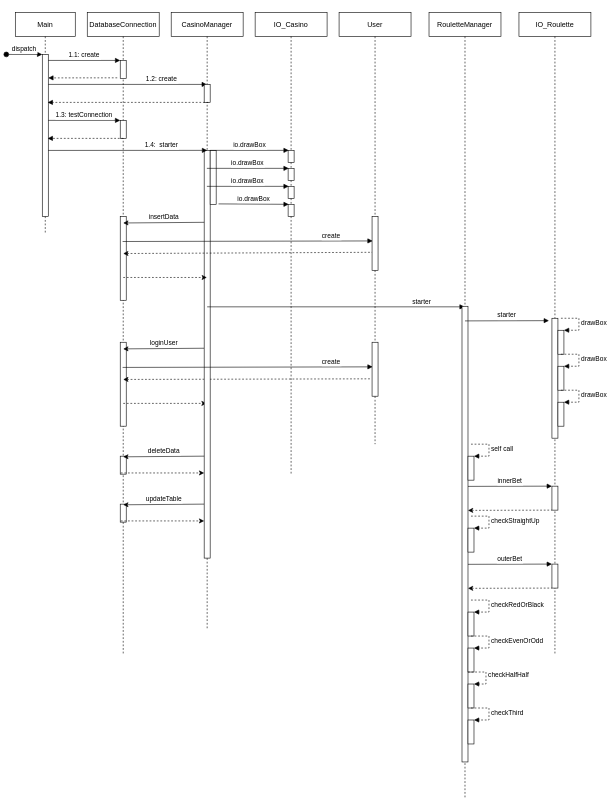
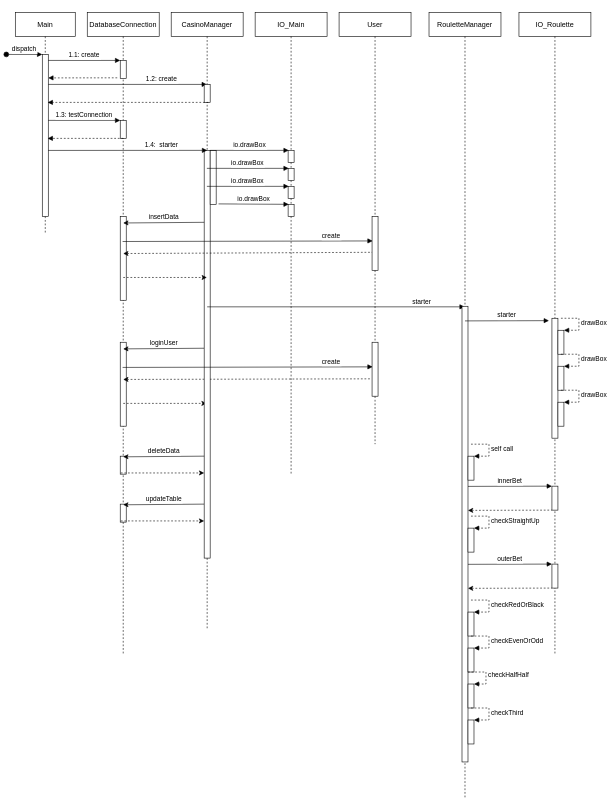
  <mxCell id="0" />
  <mxCell id="1" parent="0" />
  <mxCell id="2" value="Main" style="shape=umlLifeline;perimeter=lifelinePerimeter;container=1;collapsible=0;recursiveResize=0;rounded=0;shadow=0;strokeWidth=1;" parent="1" vertex="1"><mxGeometry x="20" y="20" width="100" height="370" as="geometry" /></mxCell>
  <mxCell id="3" value="" style="points=[];perimeter=orthogonalPerimeter;rounded=0;shadow=0;strokeWidth=1;" parent="2" vertex="1"><mxGeometry x="45" y="70" width="10" height="270" as="geometry" /></mxCell>
  <mxCell id="4" value="dispatch" style="verticalAlign=bottom;startArrow=oval;endArrow=block;startSize=8;shadow=0;strokeWidth=1;" parent="2" target="3" edge="1"><mxGeometry relative="1" as="geometry"><mxPoint x="-15" y="70" as="sourcePoint" /></mxGeometry></mxCell>
  <mxCell id="5" value="DatabaseConnection" style="shape=umlLifeline;perimeter=lifelinePerimeter;container=1;collapsible=0;recursiveResize=0;rounded=0;shadow=0;strokeWidth=1;" parent="1" vertex="1"><mxGeometry x="140" y="20" width="120" height="1070" as="geometry" /></mxCell>
  <mxCell id="6" value="" style="points=[];perimeter=orthogonalPerimeter;rounded=0;shadow=0;strokeWidth=1;" parent="5" vertex="1"><mxGeometry x="55" y="80" width="10" height="30" as="geometry" /></mxCell>
  <mxCell id="7" value="1.2: create" style="verticalAlign=bottom;endArrow=block;shadow=0;strokeWidth=1;" edge="1" parent="5" target="21"><mxGeometry x="0.429" relative="1" as="geometry"><mxPoint x="-65" y="120" as="sourcePoint" /><mxPoint x="55" y="120" as="targetPoint" /><mxPoint as="offset" /></mxGeometry></mxCell>
  <mxCell id="8" value="" style="points=[];perimeter=orthogonalPerimeter;rounded=0;shadow=0;strokeWidth=1;" vertex="1" parent="5"><mxGeometry x="55" y="180" width="10" height="30" as="geometry" /></mxCell>
  <mxCell id="9" value="1.3: testConnection" style="verticalAlign=bottom;endArrow=block;entryX=0;entryY=0;shadow=0;strokeWidth=1;" edge="1" parent="5"><mxGeometry relative="1" as="geometry"><mxPoint x="-65" y="180" as="sourcePoint" /><mxPoint x="55" y="180" as="targetPoint" /></mxGeometry></mxCell>
  <mxCell id="10" value="" style="verticalAlign=bottom;endArrow=block;shadow=0;strokeWidth=1;dashed=1;" edge="1" parent="5"><mxGeometry relative="1" as="geometry"><mxPoint x="60" y="210" as="sourcePoint" /><mxPoint x="-66" y="210" as="targetPoint" /></mxGeometry></mxCell>
  <mxCell id="11" value="" style="points=[];perimeter=orthogonalPerimeter;rounded=0;shadow=0;strokeWidth=1;" vertex="1" parent="5"><mxGeometry x="55" y="340" width="10" height="140" as="geometry" /></mxCell>
  <mxCell id="12" value="" style="points=[];perimeter=orthogonalPerimeter;rounded=0;shadow=0;strokeWidth=1;" vertex="1" parent="5"><mxGeometry x="55" y="550" width="10" height="140" as="geometry" /></mxCell>
  <mxCell id="13" value="loginUser" style="verticalAlign=bottom;endArrow=none;entryX=0.1;entryY=0;shadow=0;strokeWidth=1;entryDx=0;entryDy=0;entryPerimeter=0;exitX=0.6;exitY=0.396;exitDx=0;exitDy=0;exitPerimeter=0;endFill=0;startArrow=classic;startFill=1;" edge="1" parent="5"><mxGeometry relative="1" as="geometry"><mxPoint x="60" y="561.08" as="sourcePoint" /><mxPoint x="195" y="560" as="targetPoint" /></mxGeometry></mxCell>
  <mxCell id="14" value="" style="verticalAlign=bottom;endArrow=classic;entryX=0.492;entryY=0.574;shadow=0;strokeWidth=1;entryDx=0;entryDy=0;entryPerimeter=0;endFill=1;startArrow=none;startFill=0;dashed=1;" edge="1" parent="5"><mxGeometry relative="1" as="geometry"><mxPoint x="60" y="652" as="sourcePoint" /><mxPoint x="199.04" y="651.98" as="targetPoint" /></mxGeometry></mxCell>
  <mxCell id="15" value="" style="verticalAlign=bottom;endArrow=none;shadow=0;strokeWidth=1;exitX=0.7;exitY=0.196;exitDx=0;exitDy=0;exitPerimeter=0;entryX=-0.218;entryY=0.678;entryDx=0;entryDy=0;entryPerimeter=0;startArrow=classic;startFill=1;endFill=0;dashed=1;" edge="1" parent="5" target="41"><mxGeometry x="0.669" relative="1" as="geometry"><mxPoint x="60" y="612.05" as="sourcePoint" /><mxPoint x="476" y="610" as="targetPoint" /><mxPoint as="offset" /></mxGeometry></mxCell>
  <mxCell id="16" value="" style="html=1;points=[];perimeter=orthogonalPerimeter;" vertex="1" parent="5"><mxGeometry x="55" y="740" width="10" height="30" as="geometry" /></mxCell>
  <mxCell id="17" value="" style="html=1;points=[];perimeter=orthogonalPerimeter;" vertex="1" parent="5"><mxGeometry x="55" y="820" width="10" height="30" as="geometry" /></mxCell>
  <mxCell id="18" value="updateTable" style="verticalAlign=bottom;endArrow=none;entryX=0.1;entryY=0;shadow=0;strokeWidth=1;entryDx=0;entryDy=0;entryPerimeter=0;exitX=0.6;exitY=0.396;exitDx=0;exitDy=0;exitPerimeter=0;endFill=0;startArrow=classic;startFill=1;" edge="1" parent="5"><mxGeometry relative="1" as="geometry"><mxPoint x="60" y="821.08" as="sourcePoint" /><mxPoint x="195" y="820" as="targetPoint" /></mxGeometry></mxCell>
  <mxCell id="19" value="" style="verticalAlign=bottom;endArrow=classic;entryX=0.492;entryY=0.574;shadow=0;strokeWidth=1;entryDx=0;entryDy=0;entryPerimeter=0;endFill=1;startArrow=none;startFill=0;dashed=1;" edge="1" parent="5"><mxGeometry relative="1" as="geometry"><mxPoint x="55.96" y="848.02" as="sourcePoint" /><mxPoint x="195" y="848" as="targetPoint" /></mxGeometry></mxCell>
  <mxCell id="20" value="1.1: create" style="verticalAlign=bottom;endArrow=block;entryX=0;entryY=0;shadow=0;strokeWidth=1;" parent="1" source="3" target="6" edge="1"><mxGeometry relative="1" as="geometry"><mxPoint x="175" y="100" as="sourcePoint" /></mxGeometry></mxCell>
  <mxCell id="21" value="CasinoManager" style="shape=umlLifeline;perimeter=lifelinePerimeter;container=1;collapsible=0;recursiveResize=0;rounded=0;shadow=0;strokeWidth=1;" vertex="1" parent="1"><mxGeometry x="280" y="20" width="120" height="1030" as="geometry" /></mxCell>
  <mxCell id="22" value="" style="points=[];perimeter=orthogonalPerimeter;rounded=0;shadow=0;strokeWidth=1;" vertex="1" parent="21"><mxGeometry x="55" y="120" width="10" height="30" as="geometry" /></mxCell>
  <mxCell id="23" value="" style="verticalAlign=bottom;endArrow=block;shadow=0;strokeWidth=1;dashed=1;exitX=0.7;exitY=1;exitDx=0;exitDy=0;exitPerimeter=0;" edge="1" parent="21" source="22"><mxGeometry relative="1" as="geometry"><mxPoint x="49" y="150" as="sourcePoint" /><mxPoint x="-206" y="150" as="targetPoint" /></mxGeometry></mxCell>
  <mxCell id="24" value="" style="points=[];perimeter=orthogonalPerimeter;rounded=0;shadow=0;strokeWidth=1;" vertex="1" parent="21"><mxGeometry x="55" y="230" width="10" height="680" as="geometry" /></mxCell>
  <mxCell id="25" value="" style="points=[];perimeter=orthogonalPerimeter;rounded=0;shadow=0;strokeWidth=1;" vertex="1" parent="21"><mxGeometry x="65" y="230" width="10" height="90" as="geometry" /></mxCell>
  <mxCell id="26" value="insertData" style="verticalAlign=bottom;endArrow=none;entryX=0.1;entryY=0;shadow=0;strokeWidth=1;entryDx=0;entryDy=0;entryPerimeter=0;exitX=0.6;exitY=0.396;exitDx=0;exitDy=0;exitPerimeter=0;endFill=0;startArrow=classic;startFill=1;" edge="1" parent="21"><mxGeometry relative="1" as="geometry"><mxPoint x="-80" y="351.08" as="sourcePoint" /><mxPoint x="55" y="350" as="targetPoint" /></mxGeometry></mxCell>
  <mxCell id="27" value="" style="verticalAlign=bottom;endArrow=classic;shadow=0;strokeWidth=1;endFill=1;startArrow=none;startFill=0;dashed=1;" edge="1" parent="21" target="21"><mxGeometry relative="1" as="geometry"><mxPoint x="-80" y="442" as="sourcePoint" /><mxPoint x="34" y="450" as="targetPoint" /></mxGeometry></mxCell>
  <mxCell id="28" value="deleteData" style="verticalAlign=bottom;endArrow=none;entryX=0.1;entryY=0;shadow=0;strokeWidth=1;entryDx=0;entryDy=0;entryPerimeter=0;exitX=0.6;exitY=0.396;exitDx=0;exitDy=0;exitPerimeter=0;endFill=0;startArrow=classic;startFill=1;" edge="1" parent="21"><mxGeometry relative="1" as="geometry"><mxPoint x="-80" y="741.08" as="sourcePoint" /><mxPoint x="55" y="740" as="targetPoint" /></mxGeometry></mxCell>
  <mxCell id="29" value="" style="verticalAlign=bottom;endArrow=classic;entryX=0.492;entryY=0.574;shadow=0;strokeWidth=1;entryDx=0;entryDy=0;entryPerimeter=0;endFill=1;startArrow=none;startFill=0;dashed=1;" edge="1" parent="21"><mxGeometry relative="1" as="geometry"><mxPoint x="-84.04" y="768.02" as="sourcePoint" /><mxPoint x="55.0" y="768" as="targetPoint" /></mxGeometry></mxCell>
  <mxCell id="30" value="" style="verticalAlign=bottom;endArrow=block;entryX=0.55;entryY=0.295;shadow=0;strokeWidth=1;entryDx=0;entryDy=0;entryPerimeter=0;dashed=1;" edge="1" parent="1" target="2"><mxGeometry relative="1" as="geometry"><mxPoint x="190" y="129" as="sourcePoint" /><mxPoint x="230" y="220" as="targetPoint" /></mxGeometry></mxCell>
  <mxCell id="31" value="1.4:  starter" style="verticalAlign=bottom;endArrow=block;shadow=0;strokeWidth=1;exitX=1;exitY=0.593;exitDx=0;exitDy=0;exitPerimeter=0;" edge="1" parent="1" source="3"><mxGeometry x="0.429" relative="1" as="geometry"><mxPoint x="70.5" y="260" as="sourcePoint" /><mxPoint x="340" y="250" as="targetPoint" /><mxPoint as="offset" /></mxGeometry></mxCell>
- <mxCell id="32" value="IO_Casino" style="shape=umlLifeline;perimeter=lifelinePerimeter;container=1;collapsible=0;recursiveResize=0;rounded=0;shadow=0;strokeWidth=1;" vertex="1" parent="1"><mxGeometry x="420" y="20" width="120" height="770" as="geometry" /></mxCell>
+ <mxCell id="32" value="IO_Main" style="shape=umlLifeline;perimeter=lifelinePerimeter;container=1;collapsible=0;recursiveResize=0;rounded=0;shadow=0;strokeWidth=1;" vertex="1" parent="1"><mxGeometry x="420" y="20" width="120" height="770" as="geometry" /></mxCell>
  <mxCell id="33" value="" style="points=[];perimeter=orthogonalPerimeter;rounded=0;shadow=0;strokeWidth=1;" vertex="1" parent="32"><mxGeometry x="55" y="230" width="10" height="20" as="geometry" /></mxCell>
  <mxCell id="34" value="io.drawBox" style="verticalAlign=bottom;endArrow=block;entryX=0.1;entryY=0;shadow=0;strokeWidth=1;entryDx=0;entryDy=0;entryPerimeter=0;" edge="1" parent="32" target="33"><mxGeometry relative="1" as="geometry"><mxPoint x="-75" y="230" as="sourcePoint" /><mxPoint x="45" y="230" as="targetPoint" /></mxGeometry></mxCell>
  <mxCell id="35" value="" style="points=[];perimeter=orthogonalPerimeter;rounded=0;shadow=0;strokeWidth=1;" vertex="1" parent="32"><mxGeometry x="55" y="320" width="10" height="20" as="geometry" /></mxCell>
  <mxCell id="36" value="" style="points=[];perimeter=orthogonalPerimeter;rounded=0;shadow=0;strokeWidth=1;" vertex="1" parent="32"><mxGeometry x="55" y="290" width="10" height="20" as="geometry" /></mxCell>
  <mxCell id="37" value="" style="points=[];perimeter=orthogonalPerimeter;rounded=0;shadow=0;strokeWidth=1;" vertex="1" parent="32"><mxGeometry x="55" y="260" width="10" height="20" as="geometry" /></mxCell>
  <mxCell id="38" value="" style="verticalAlign=bottom;endArrow=none;shadow=0;strokeWidth=1;exitX=0.7;exitY=0.196;exitDx=0;exitDy=0;exitPerimeter=0;entryX=0.3;entryY=0.367;entryDx=0;entryDy=0;entryPerimeter=0;startArrow=classic;startFill=1;endFill=0;dashed=1;" edge="1" parent="32"><mxGeometry x="0.669" relative="1" as="geometry"><mxPoint x="-220" y="402.05" as="sourcePoint" /><mxPoint x="196" y="400" as="targetPoint" /><mxPoint as="offset" /></mxGeometry></mxCell>
  <mxCell id="39" value="User" style="shape=umlLifeline;perimeter=lifelinePerimeter;container=1;collapsible=0;recursiveResize=0;rounded=0;shadow=0;strokeWidth=1;" vertex="1" parent="1"><mxGeometry x="560" y="20" width="120" height="720" as="geometry" /></mxCell>
  <mxCell id="40" value="" style="points=[];perimeter=orthogonalPerimeter;rounded=0;shadow=0;strokeWidth=1;" vertex="1" parent="39"><mxGeometry x="55" y="340" width="10" height="90" as="geometry" /></mxCell>
  <mxCell id="41" value="" style="points=[];perimeter=orthogonalPerimeter;rounded=0;shadow=0;strokeWidth=1;" vertex="1" parent="39"><mxGeometry x="55" y="550" width="10" height="90" as="geometry" /></mxCell>
  <mxCell id="42" value="starter" style="verticalAlign=bottom;endArrow=block;shadow=0;strokeWidth=1;exitX=0.4;exitY=0.3;exitDx=0;exitDy=0;exitPerimeter=0;" edge="1" parent="39" target="48"><mxGeometry x="0.669" relative="1" as="geometry"><mxPoint x="-220" y="490.96" as="sourcePoint" /><mxPoint x="197.0" y="490" as="targetPoint" /><mxPoint as="offset" /></mxGeometry></mxCell>
  <mxCell id="43" value="io.drawBox" style="verticalAlign=bottom;endArrow=block;entryX=0.1;entryY=0;shadow=0;strokeWidth=1;entryDx=0;entryDy=0;entryPerimeter=0;" edge="1" parent="1" target="37" source="21"><mxGeometry relative="1" as="geometry"><mxPoint x="355" y="260" as="sourcePoint" /><mxPoint x="-45" y="180" as="targetPoint" /></mxGeometry></mxCell>
  <mxCell id="44" value="io.drawBox" style="verticalAlign=bottom;endArrow=block;entryX=0.1;entryY=0;shadow=0;strokeWidth=1;entryDx=0;entryDy=0;entryPerimeter=0;" edge="1" parent="1" target="36" source="21"><mxGeometry relative="1" as="geometry"><mxPoint x="365" y="270" as="sourcePoint" /><mxPoint x="-35" y="190" as="targetPoint" /></mxGeometry></mxCell>
  <mxCell id="45" value="io.drawBox" style="verticalAlign=bottom;endArrow=block;entryX=0.1;entryY=0;shadow=0;strokeWidth=1;entryDx=0;entryDy=0;entryPerimeter=0;exitX=1.4;exitY=0.992;exitDx=0;exitDy=0;exitPerimeter=0;" edge="1" parent="1" target="35" source="25"><mxGeometry relative="1" as="geometry"><mxPoint x="350" y="350" as="sourcePoint" /><mxPoint x="-25" y="200" as="targetPoint" /></mxGeometry></mxCell>
  <mxCell id="46" value="create" style="verticalAlign=bottom;endArrow=block;shadow=0;strokeWidth=1;exitX=0.4;exitY=0.3;exitDx=0;exitDy=0;exitPerimeter=0;entryX=0.1;entryY=0.456;entryDx=0;entryDy=0;entryPerimeter=0;" edge="1" parent="1" source="11" target="40"><mxGeometry x="0.669" relative="1" as="geometry"><mxPoint x="200" y="411.08" as="sourcePoint" /><mxPoint x="335" y="410" as="targetPoint" /><mxPoint as="offset" /></mxGeometry></mxCell>
  <mxCell id="47" value="create" style="verticalAlign=bottom;endArrow=block;shadow=0;strokeWidth=1;exitX=0.4;exitY=0.3;exitDx=0;exitDy=0;exitPerimeter=0;entryX=0.1;entryY=0.456;entryDx=0;entryDy=0;entryPerimeter=0;" edge="1" parent="1" source="12" target="41"><mxGeometry x="0.669" relative="1" as="geometry"><mxPoint x="200" y="621.08" as="sourcePoint" /><mxPoint x="335" y="620" as="targetPoint" /><mxPoint as="offset" /></mxGeometry></mxCell>
  <mxCell id="48" value="RouletteManager" style="shape=umlLifeline;perimeter=lifelinePerimeter;container=1;collapsible=0;recursiveResize=0;rounded=0;shadow=0;strokeWidth=1;" vertex="1" parent="1"><mxGeometry x="710" y="20" width="120" height="1310" as="geometry" /></mxCell>
  <mxCell id="49" value="" style="points=[];perimeter=orthogonalPerimeter;rounded=0;shadow=0;strokeWidth=1;" vertex="1" parent="48"><mxGeometry x="55" y="490" width="10" height="760" as="geometry" /></mxCell>
  <mxCell id="50" value="" style="html=1;points=[];perimeter=orthogonalPerimeter;" vertex="1" parent="48"><mxGeometry x="65" y="740" width="10" height="40" as="geometry" /></mxCell>
  <mxCell id="51" value="self call" style="edgeStyle=orthogonalEdgeStyle;html=1;align=left;spacingLeft=2;endArrow=block;rounded=0;entryX=1;entryY=0;dashed=1;" edge="1" target="50" parent="48"><mxGeometry relative="1" as="geometry"><mxPoint x="70" y="720" as="sourcePoint" /><Array as="points"><mxPoint x="100" y="720" /></Array></mxGeometry></mxCell>
  <mxCell id="52" value="outerBet" style="verticalAlign=bottom;endArrow=block;shadow=0;strokeWidth=1;exitX=1.4;exitY=0.992;exitDx=0;exitDy=0;exitPerimeter=0;" edge="1" parent="48"><mxGeometry relative="1" as="geometry"><mxPoint x="65" y="920.41" as="sourcePoint" /><mxPoint x="205" y="920" as="targetPoint" /></mxGeometry></mxCell>
  <mxCell id="53" value="" style="html=1;points=[];perimeter=orthogonalPerimeter;" vertex="1" parent="48"><mxGeometry x="65" y="860" width="10" height="40" as="geometry" /></mxCell>
  <mxCell id="54" value="checkStraightUp" style="edgeStyle=orthogonalEdgeStyle;html=1;align=left;spacingLeft=2;endArrow=block;rounded=0;entryX=1;entryY=0;dashed=1;" edge="1" target="53" parent="48"><mxGeometry relative="1" as="geometry"><mxPoint x="70" y="840" as="sourcePoint" /><Array as="points"><mxPoint x="100" y="840" /></Array></mxGeometry></mxCell>
  <mxCell id="55" value="" style="html=1;points=[];perimeter=orthogonalPerimeter;" vertex="1" parent="48"><mxGeometry x="65" y="1000" width="10" height="40" as="geometry" /></mxCell>
  <mxCell id="56" value="checkRedOrBlack" style="edgeStyle=orthogonalEdgeStyle;html=1;align=left;spacingLeft=2;endArrow=block;rounded=0;entryX=1;entryY=0;dashed=1;" edge="1" target="55" parent="48"><mxGeometry relative="1" as="geometry"><mxPoint x="70" y="980" as="sourcePoint" /><Array as="points"><mxPoint x="100" y="980" /></Array></mxGeometry></mxCell>
  <mxCell id="57" value="" style="html=1;points=[];perimeter=orthogonalPerimeter;" vertex="1" parent="48"><mxGeometry x="65" y="1060" width="10" height="40" as="geometry" /></mxCell>
  <mxCell id="58" value="checkEvenOrOdd" style="edgeStyle=orthogonalEdgeStyle;html=1;align=left;spacingLeft=2;endArrow=block;rounded=0;entryX=1;entryY=0;dashed=1;" edge="1" target="57" parent="48"><mxGeometry relative="1" as="geometry"><mxPoint x="70" y="1040" as="sourcePoint" /><Array as="points"><mxPoint x="100" y="1040" /></Array></mxGeometry></mxCell>
  <mxCell id="59" value="" style="html=1;points=[];perimeter=orthogonalPerimeter;" vertex="1" parent="48"><mxGeometry x="65" y="1120" width="10" height="40" as="geometry" /></mxCell>
  <mxCell id="60" value="checkHalfHalf" style="edgeStyle=orthogonalEdgeStyle;html=1;align=left;spacingLeft=2;endArrow=block;rounded=0;entryX=1;entryY=0;dashed=1;" edge="1" target="59" parent="48"><mxGeometry relative="1" as="geometry"><mxPoint x="65" y="1100" as="sourcePoint" /><Array as="points"><mxPoint x="95" y="1100" /></Array></mxGeometry></mxCell>
  <mxCell id="61" value="" style="html=1;points=[];perimeter=orthogonalPerimeter;" vertex="1" parent="48"><mxGeometry x="65" y="1180" width="10" height="40" as="geometry" /></mxCell>
  <mxCell id="62" value="checkThird" style="edgeStyle=orthogonalEdgeStyle;html=1;align=left;spacingLeft=2;endArrow=block;rounded=0;entryX=1;entryY=0;dashed=1;" edge="1" target="61" parent="48"><mxGeometry relative="1" as="geometry"><mxPoint x="70" y="1160" as="sourcePoint" /><Array as="points"><mxPoint x="100" y="1160" /></Array></mxGeometry></mxCell>
  <mxCell id="63" value="IO_Roulette" style="shape=umlLifeline;perimeter=lifelinePerimeter;container=1;collapsible=0;recursiveResize=0;rounded=0;shadow=0;strokeWidth=1;" vertex="1" parent="1"><mxGeometry x="860" y="20" width="120" height="1070" as="geometry" /></mxCell>
  <mxCell id="64" value="" style="points=[];perimeter=orthogonalPerimeter;rounded=0;shadow=0;strokeWidth=1;" vertex="1" parent="63"><mxGeometry x="55" y="510" width="10" height="200" as="geometry" /></mxCell>
  <mxCell id="65" value="" style="html=1;points=[];perimeter=orthogonalPerimeter;" vertex="1" parent="63"><mxGeometry x="65" y="530" width="10" height="40" as="geometry" /></mxCell>
  <mxCell id="66" value="drawBox" style="edgeStyle=orthogonalEdgeStyle;html=1;align=left;spacingLeft=2;endArrow=block;rounded=0;entryX=1;entryY=0;dashed=1;" edge="1" target="65" parent="63"><mxGeometry relative="1" as="geometry"><mxPoint x="70" y="510" as="sourcePoint" /><Array as="points"><mxPoint x="100" y="510" /></Array></mxGeometry></mxCell>
  <mxCell id="67" value="" style="html=1;points=[];perimeter=orthogonalPerimeter;" vertex="1" parent="63"><mxGeometry x="65" y="590" width="10" height="40" as="geometry" /></mxCell>
  <mxCell id="68" value="drawBox" style="edgeStyle=orthogonalEdgeStyle;html=1;align=left;spacingLeft=2;endArrow=block;rounded=0;entryX=1;entryY=0;dashed=1;" edge="1" target="67" parent="63"><mxGeometry relative="1" as="geometry"><mxPoint x="70" y="570" as="sourcePoint" /><Array as="points"><mxPoint x="100" y="570" /></Array></mxGeometry></mxCell>
  <mxCell id="69" value="" style="html=1;points=[];perimeter=orthogonalPerimeter;" vertex="1" parent="63"><mxGeometry x="65" y="650" width="10" height="40" as="geometry" /></mxCell>
  <mxCell id="70" value="drawBox" style="edgeStyle=orthogonalEdgeStyle;html=1;align=left;spacingLeft=2;endArrow=block;rounded=0;entryX=1;entryY=0;dashed=1;" edge="1" target="69" parent="63"><mxGeometry relative="1" as="geometry"><mxPoint x="70" y="630" as="sourcePoint" /><Array as="points"><mxPoint x="100" y="630" /></Array></mxGeometry></mxCell>
  <mxCell id="71" value="" style="html=1;points=[];perimeter=orthogonalPerimeter;" vertex="1" parent="63"><mxGeometry x="55" y="790" width="10" height="40" as="geometry" /></mxCell>
  <mxCell id="72" value="" style="html=1;points=[];perimeter=orthogonalPerimeter;" vertex="1" parent="63"><mxGeometry x="55" y="920" width="10" height="40" as="geometry" /></mxCell>
  <mxCell id="73" value="innerBet" style="verticalAlign=bottom;endArrow=block;shadow=0;strokeWidth=1;exitX=1.4;exitY=0.992;exitDx=0;exitDy=0;exitPerimeter=0;" edge="1" parent="63"><mxGeometry relative="1" as="geometry"><mxPoint x="-85" y="790.41" as="sourcePoint" /><mxPoint x="55" y="790" as="targetPoint" /></mxGeometry></mxCell>
  <mxCell id="74" value="" style="verticalAlign=bottom;endArrow=none;shadow=0;strokeWidth=1;exitX=1.4;exitY=0.992;exitDx=0;exitDy=0;exitPerimeter=0;endFill=0;startArrow=classic;startFill=1;dashed=1;" edge="1" parent="63"><mxGeometry relative="1" as="geometry"><mxPoint x="-85" y="830.41" as="sourcePoint" /><mxPoint x="55" y="830" as="targetPoint" /></mxGeometry></mxCell>
  <mxCell id="75" value="" style="verticalAlign=bottom;endArrow=none;shadow=0;strokeWidth=1;exitX=1.4;exitY=0.992;exitDx=0;exitDy=0;exitPerimeter=0;endFill=0;startArrow=classic;startFill=1;dashed=1;" edge="1" parent="63"><mxGeometry relative="1" as="geometry"><mxPoint x="-85" y="960.41" as="sourcePoint" /><mxPoint x="55" y="960" as="targetPoint" /></mxGeometry></mxCell>
  <mxCell id="76" value="starter" style="verticalAlign=bottom;endArrow=block;shadow=0;strokeWidth=1;exitX=1.4;exitY=0.992;exitDx=0;exitDy=0;exitPerimeter=0;" edge="1" parent="1"><mxGeometry relative="1" as="geometry"><mxPoint x="770" y="534.41" as="sourcePoint" /><mxPoint x="910" y="534" as="targetPoint" /></mxGeometry></mxCell>
